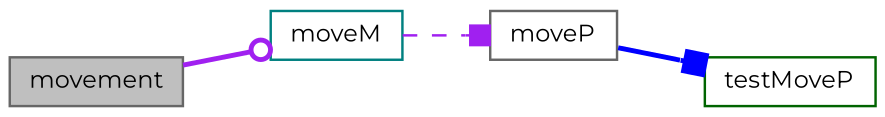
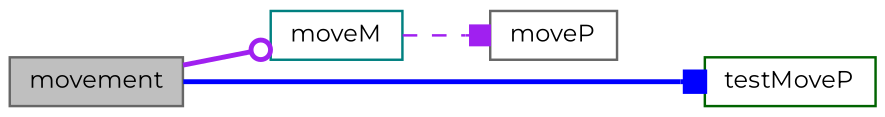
  digraph {
    fontname=Montserrat
    rankdir=LR
    node [color=gray40 fillcolor=white fontname=Montserrat fontsize=10 shape=record style=filled]
    edge [arrowhead=box color=purple fontname=Montserrat fontsize=10 labelfontname=Helvetica labelfontsize=10 style=bold]
    n1 [fillcolor=grey75 fontcolor=black height=0.2 label=movement width=0.4]
    n2 [color=teal height=0.2 label=moveM width=0.4]
    n3 [height=0.2 label=moveP width=0.4]
    n4 [color=darkgreen height=0.2 label=testMoveP width=0.4]
    n1 -> n2 [arrowhead=odot]
    n2 -> n3 [style=dashed]
-   n3 -> n4 [color=blue]
+   n1 -> n4 [color=blue]
  }
